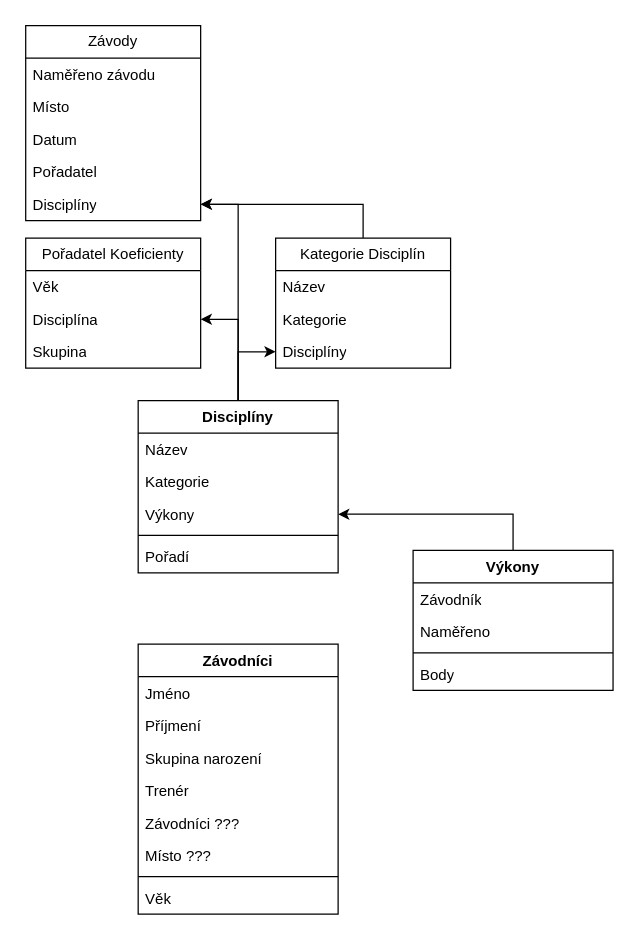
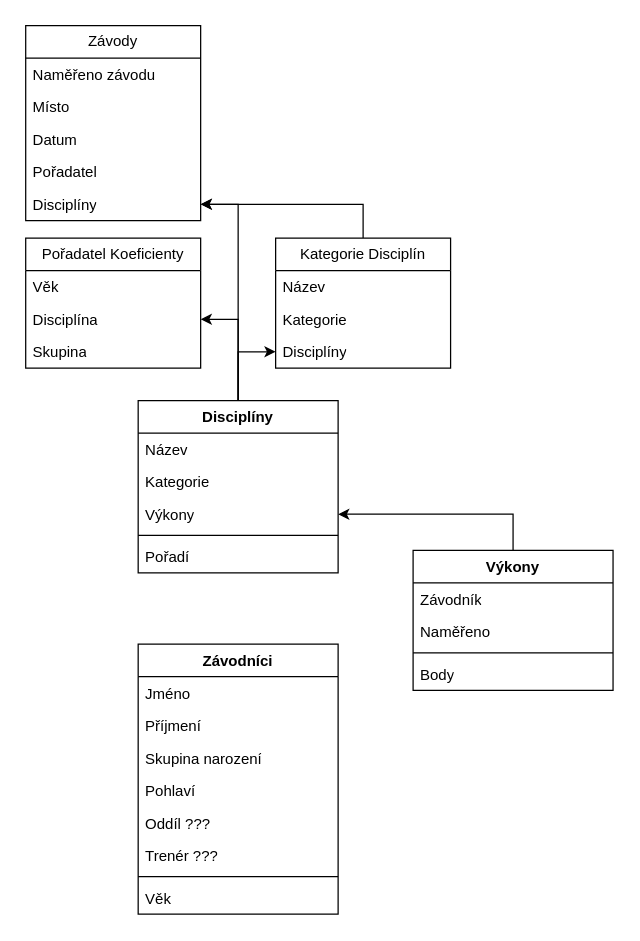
  <mxCell id="0" />
  <mxCell id="1" parent="0" />
  <mxCell id="2" value="Pořadatel Koeficienty" style="swimlane;fontStyle=0;childLayout=stackLayout;horizontal=1;startSize=26;fillColor=none;horizontalStack=0;resizeParent=1;resizeParentMax=0;resizeLast=0;collapsible=1;marginBottom=0;whiteSpace=wrap;html=1;" vertex="1" parent="1"><mxGeometry x="20" y="190" width="140" height="104" as="geometry" /></mxCell>
  <mxCell id="3" value="Věk" style="text;strokeColor=none;fillColor=none;align=left;verticalAlign=top;spacingLeft=4;spacingRight=4;overflow=hidden;rotatable=0;points=[[0,0.5],[1,0.5]];portConstraint=eastwest;whiteSpace=wrap;html=1;" vertex="1" parent="2"><mxGeometry y="26" width="140" height="26" as="geometry" /></mxCell>
  <mxCell id="4" value="Disciplína" style="text;strokeColor=none;fillColor=none;align=left;verticalAlign=top;spacingLeft=4;spacingRight=4;overflow=hidden;rotatable=0;points=[[0,0.5],[1,0.5]];portConstraint=eastwest;whiteSpace=wrap;html=1;" vertex="1" parent="2"><mxGeometry y="52" width="140" height="26" as="geometry" /></mxCell>
  <mxCell id="5" value="Skupina" style="text;strokeColor=none;fillColor=none;align=left;verticalAlign=top;spacingLeft=4;spacingRight=4;overflow=hidden;rotatable=0;points=[[0,0.5],[1,0.5]];portConstraint=eastwest;whiteSpace=wrap;html=1;" vertex="1" parent="2"><mxGeometry y="78" width="140" height="26" as="geometry" /></mxCell>
  <mxCell id="6" value="Závody" style="swimlane;fontStyle=0;childLayout=stackLayout;horizontal=1;startSize=26;fillColor=none;horizontalStack=0;resizeParent=1;resizeParentMax=0;resizeLast=0;collapsible=1;marginBottom=0;whiteSpace=wrap;html=1;" vertex="1" parent="1"><mxGeometry x="20" y="20" width="140" height="156" as="geometry" /></mxCell>
  <mxCell id="7" value="Naměřeno závodu" style="text;strokeColor=none;fillColor=none;align=left;verticalAlign=top;spacingLeft=4;spacingRight=4;overflow=hidden;rotatable=0;points=[[0,0.5],[1,0.5]];portConstraint=eastwest;whiteSpace=wrap;html=1;" vertex="1" parent="6"><mxGeometry y="26" width="140" height="26" as="geometry" /></mxCell>
  <mxCell id="8" value="Místo" style="text;strokeColor=none;fillColor=none;align=left;verticalAlign=top;spacingLeft=4;spacingRight=4;overflow=hidden;rotatable=0;points=[[0,0.5],[1,0.5]];portConstraint=eastwest;whiteSpace=wrap;html=1;" vertex="1" parent="6"><mxGeometry y="52" width="140" height="26" as="geometry" /></mxCell>
  <mxCell id="9" value="Datum" style="text;strokeColor=none;fillColor=none;align=left;verticalAlign=top;spacingLeft=4;spacingRight=4;overflow=hidden;rotatable=0;points=[[0,0.5],[1,0.5]];portConstraint=eastwest;whiteSpace=wrap;html=1;" vertex="1" parent="6"><mxGeometry y="78" width="140" height="26" as="geometry" /></mxCell>
  <mxCell id="10" value="Pořadatel" style="text;strokeColor=none;fillColor=none;align=left;verticalAlign=top;spacingLeft=4;spacingRight=4;overflow=hidden;rotatable=0;points=[[0,0.5],[1,0.5]];portConstraint=eastwest;whiteSpace=wrap;html=1;" vertex="1" parent="6"><mxGeometry y="104" width="140" height="26" as="geometry" /></mxCell>
  <mxCell id="11" value="Disciplíny" style="text;strokeColor=none;fillColor=none;align=left;verticalAlign=top;spacingLeft=4;spacingRight=4;overflow=hidden;rotatable=0;points=[[0,0.5],[1,0.5]];portConstraint=eastwest;whiteSpace=wrap;html=1;" vertex="1" parent="6"><mxGeometry y="130" width="140" height="26" as="geometry" /></mxCell>
  <mxCell id="12" style="edgeStyle=orthogonalEdgeStyle;rounded=0;orthogonalLoop=1;jettySize=auto;html=1;entryX=1;entryY=0.5;entryDx=0;entryDy=0;" edge="1" parent="1" source="13" target="11"><mxGeometry relative="1" as="geometry" /></mxCell>
  <mxCell id="13" value="Kategorie Disciplín" style="swimlane;fontStyle=0;childLayout=stackLayout;horizontal=1;startSize=26;fillColor=none;horizontalStack=0;resizeParent=1;resizeParentMax=0;resizeLast=0;collapsible=1;marginBottom=0;whiteSpace=wrap;html=1;" vertex="1" parent="1"><mxGeometry x="220" y="190" width="140" height="104" as="geometry" /></mxCell>
  <mxCell id="14" value="Název" style="text;strokeColor=none;fillColor=none;align=left;verticalAlign=top;spacingLeft=4;spacingRight=4;overflow=hidden;rotatable=0;points=[[0,0.5],[1,0.5]];portConstraint=eastwest;whiteSpace=wrap;html=1;" vertex="1" parent="13"><mxGeometry y="26" width="140" height="26" as="geometry" /></mxCell>
  <mxCell id="15" value="Kategorie" style="text;strokeColor=none;fillColor=none;align=left;verticalAlign=top;spacingLeft=4;spacingRight=4;overflow=hidden;rotatable=0;points=[[0,0.5],[1,0.5]];portConstraint=eastwest;whiteSpace=wrap;html=1;" vertex="1" parent="13"><mxGeometry y="52" width="140" height="26" as="geometry" /></mxCell>
  <mxCell id="16" value="Disciplíny" style="text;strokeColor=none;fillColor=none;align=left;verticalAlign=top;spacingLeft=4;spacingRight=4;overflow=hidden;rotatable=0;points=[[0,0.5],[1,0.5]];portConstraint=eastwest;whiteSpace=wrap;html=1;" vertex="1" parent="13"><mxGeometry y="78" width="140" height="26" as="geometry" /></mxCell>
  <mxCell id="17" style="edgeStyle=orthogonalEdgeStyle;rounded=0;orthogonalLoop=1;jettySize=auto;html=1;entryX=1;entryY=0.5;entryDx=0;entryDy=0;" edge="1" parent="1" source="20" target="11"><mxGeometry relative="1" as="geometry" /></mxCell>
  <mxCell id="18" style="edgeStyle=orthogonalEdgeStyle;rounded=0;orthogonalLoop=1;jettySize=auto;html=1;entryX=0;entryY=0.5;entryDx=0;entryDy=0;" edge="1" parent="1" source="20" target="16"><mxGeometry relative="1" as="geometry"><Array as="points"><mxPoint x="190" y="281" /></Array></mxGeometry></mxCell>
  <mxCell id="19" style="edgeStyle=orthogonalEdgeStyle;rounded=0;orthogonalLoop=1;jettySize=auto;html=1;entryX=1;entryY=0.5;entryDx=0;entryDy=0;" edge="1" parent="1" source="20" target="4"><mxGeometry relative="1" as="geometry" /></mxCell>
  <mxCell id="20" value="Disciplíny" style="swimlane;fontStyle=1;align=center;verticalAlign=top;childLayout=stackLayout;horizontal=1;startSize=26;horizontalStack=0;resizeParent=1;resizeParentMax=0;resizeLast=0;collapsible=1;marginBottom=0;whiteSpace=wrap;html=1;" vertex="1" parent="1"><mxGeometry x="110" y="320" width="160" height="138" as="geometry" /></mxCell>
  <mxCell id="21" value="Název" style="text;strokeColor=none;fillColor=none;align=left;verticalAlign=top;spacingLeft=4;spacingRight=4;overflow=hidden;rotatable=0;points=[[0,0.5],[1,0.5]];portConstraint=eastwest;whiteSpace=wrap;html=1;" vertex="1" parent="20"><mxGeometry y="26" width="160" height="26" as="geometry" /></mxCell>
  <mxCell id="22" value="Kategorie" style="text;strokeColor=none;fillColor=none;align=left;verticalAlign=top;spacingLeft=4;spacingRight=4;overflow=hidden;rotatable=0;points=[[0,0.5],[1,0.5]];portConstraint=eastwest;whiteSpace=wrap;html=1;" vertex="1" parent="20"><mxGeometry y="52" width="160" height="26" as="geometry" /></mxCell>
  <mxCell id="23" value="Výkony" style="text;strokeColor=none;fillColor=none;align=left;verticalAlign=top;spacingLeft=4;spacingRight=4;overflow=hidden;rotatable=0;points=[[0,0.5],[1,0.5]];portConstraint=eastwest;whiteSpace=wrap;html=1;" vertex="1" parent="20"><mxGeometry y="78" width="160" height="26" as="geometry" /></mxCell>
  <mxCell id="24" value="" style="line;strokeWidth=1;fillColor=none;align=left;verticalAlign=middle;spacingTop=-1;spacingLeft=3;spacingRight=3;rotatable=0;labelPosition=right;points=[];portConstraint=eastwest;strokeColor=inherit;" vertex="1" parent="20"><mxGeometry y="104" width="160" height="8" as="geometry" /></mxCell>
  <mxCell id="25" value="Pořadí" style="text;strokeColor=none;fillColor=none;align=left;verticalAlign=top;spacingLeft=4;spacingRight=4;overflow=hidden;rotatable=0;points=[[0,0.5],[1,0.5]];portConstraint=eastwest;whiteSpace=wrap;html=1;" vertex="1" parent="20"><mxGeometry y="112" width="160" height="26" as="geometry" /></mxCell>
  <mxCell id="26" style="edgeStyle=orthogonalEdgeStyle;rounded=0;orthogonalLoop=1;jettySize=auto;html=1;entryX=1;entryY=0.5;entryDx=0;entryDy=0;" edge="1" parent="1" source="27" target="23"><mxGeometry relative="1" as="geometry" /></mxCell>
  <mxCell id="27" value="Výkony" style="swimlane;fontStyle=1;align=center;verticalAlign=top;childLayout=stackLayout;horizontal=1;startSize=26;horizontalStack=0;resizeParent=1;resizeParentMax=0;resizeLast=0;collapsible=1;marginBottom=0;whiteSpace=wrap;html=1;" vertex="1" parent="1"><mxGeometry x="330" y="440" width="160" height="112" as="geometry" /></mxCell>
  <mxCell id="28" value="Závodník" style="text;strokeColor=none;fillColor=none;align=left;verticalAlign=top;spacingLeft=4;spacingRight=4;overflow=hidden;rotatable=0;points=[[0,0.5],[1,0.5]];portConstraint=eastwest;whiteSpace=wrap;html=1;" vertex="1" parent="27"><mxGeometry y="26" width="160" height="26" as="geometry" /></mxCell>
  <mxCell id="29" value="Naměřeno" style="text;strokeColor=none;fillColor=none;align=left;verticalAlign=top;spacingLeft=4;spacingRight=4;overflow=hidden;rotatable=0;points=[[0,0.5],[1,0.5]];portConstraint=eastwest;whiteSpace=wrap;html=1;" vertex="1" parent="27"><mxGeometry y="52" width="160" height="26" as="geometry" /></mxCell>
  <mxCell id="30" value="" style="line;strokeWidth=1;fillColor=none;align=left;verticalAlign=middle;spacingTop=-1;spacingLeft=3;spacingRight=3;rotatable=0;labelPosition=right;points=[];portConstraint=eastwest;strokeColor=inherit;" vertex="1" parent="27"><mxGeometry y="78" width="160" height="8" as="geometry" /></mxCell>
  <mxCell id="31" value="Body" style="text;strokeColor=none;fillColor=none;align=left;verticalAlign=top;spacingLeft=4;spacingRight=4;overflow=hidden;rotatable=0;points=[[0,0.5],[1,0.5]];portConstraint=eastwest;whiteSpace=wrap;html=1;" vertex="1" parent="27"><mxGeometry y="86" width="160" height="26" as="geometry" /></mxCell>
  <mxCell id="32" value="Závodníci" style="swimlane;fontStyle=1;align=center;verticalAlign=top;childLayout=stackLayout;horizontal=1;startSize=26;horizontalStack=0;resizeParent=1;resizeParentMax=0;resizeLast=0;collapsible=1;marginBottom=0;whiteSpace=wrap;html=1;" vertex="1" parent="1"><mxGeometry x="110" y="515" width="160" height="216" as="geometry" /></mxCell>
  <mxCell id="33" value="Jméno" style="text;strokeColor=none;fillColor=none;align=left;verticalAlign=top;spacingLeft=4;spacingRight=4;overflow=hidden;rotatable=0;points=[[0,0.5],[1,0.5]];portConstraint=eastwest;whiteSpace=wrap;html=1;" vertex="1" parent="32"><mxGeometry y="26" width="160" height="26" as="geometry" /></mxCell>
  <mxCell id="34" value="Příjmení" style="text;strokeColor=none;fillColor=none;align=left;verticalAlign=top;spacingLeft=4;spacingRight=4;overflow=hidden;rotatable=0;points=[[0,0.5],[1,0.5]];portConstraint=eastwest;whiteSpace=wrap;html=1;" vertex="1" parent="32"><mxGeometry y="52" width="160" height="26" as="geometry" /></mxCell>
  <mxCell id="35" value="Skupina narození" style="text;strokeColor=none;fillColor=none;align=left;verticalAlign=top;spacingLeft=4;spacingRight=4;overflow=hidden;rotatable=0;points=[[0,0.5],[1,0.5]];portConstraint=eastwest;whiteSpace=wrap;html=1;" vertex="1" parent="32"><mxGeometry y="78" width="160" height="26" as="geometry" /></mxCell>
- <mxCell id="36" value="Trenér" style="text;strokeColor=none;fillColor=none;align=left;verticalAlign=top;spacingLeft=4;spacingRight=4;overflow=hidden;rotatable=0;points=[[0,0.5],[1,0.5]];portConstraint=eastwest;whiteSpace=wrap;html=1;" vertex="1" parent="32"><mxGeometry y="104" width="160" height="26" as="geometry" /></mxCell>
- <mxCell id="37" value="Závodníci ???" style="text;strokeColor=none;fillColor=none;align=left;verticalAlign=top;spacingLeft=4;spacingRight=4;overflow=hidden;rotatable=0;points=[[0,0.5],[1,0.5]];portConstraint=eastwest;whiteSpace=wrap;html=1;" vertex="1" parent="32"><mxGeometry y="130" width="160" height="26" as="geometry" /></mxCell>
- <mxCell id="38" value="Místo ???" style="text;strokeColor=none;fillColor=none;align=left;verticalAlign=top;spacingLeft=4;spacingRight=4;overflow=hidden;rotatable=0;points=[[0,0.5],[1,0.5]];portConstraint=eastwest;whiteSpace=wrap;html=1;" vertex="1" parent="32"><mxGeometry y="156" width="160" height="26" as="geometry" /></mxCell>
+ <mxCell id="36" value="Pohlaví" style="text;strokeColor=none;fillColor=none;align=left;verticalAlign=top;spacingLeft=4;spacingRight=4;overflow=hidden;rotatable=0;points=[[0,0.5],[1,0.5]];portConstraint=eastwest;whiteSpace=wrap;html=1;" vertex="1" parent="32"><mxGeometry y="104" width="160" height="26" as="geometry" /></mxCell>
+ <mxCell id="37" value="Oddíl ???" style="text;strokeColor=none;fillColor=none;align=left;verticalAlign=top;spacingLeft=4;spacingRight=4;overflow=hidden;rotatable=0;points=[[0,0.5],[1,0.5]];portConstraint=eastwest;whiteSpace=wrap;html=1;" vertex="1" parent="32"><mxGeometry y="130" width="160" height="26" as="geometry" /></mxCell>
+ <mxCell id="38" value="Trenér ???" style="text;strokeColor=none;fillColor=none;align=left;verticalAlign=top;spacingLeft=4;spacingRight=4;overflow=hidden;rotatable=0;points=[[0,0.5],[1,0.5]];portConstraint=eastwest;whiteSpace=wrap;html=1;" vertex="1" parent="32"><mxGeometry y="156" width="160" height="26" as="geometry" /></mxCell>
  <mxCell id="39" value="" style="line;strokeWidth=1;fillColor=none;align=left;verticalAlign=middle;spacingTop=-1;spacingLeft=3;spacingRight=3;rotatable=0;labelPosition=right;points=[];portConstraint=eastwest;strokeColor=inherit;" vertex="1" parent="32"><mxGeometry y="182" width="160" height="8" as="geometry" /></mxCell>
  <mxCell id="40" value="Věk" style="text;strokeColor=none;fillColor=none;align=left;verticalAlign=top;spacingLeft=4;spacingRight=4;overflow=hidden;rotatable=0;points=[[0,0.5],[1,0.5]];portConstraint=eastwest;whiteSpace=wrap;html=1;" vertex="1" parent="32"><mxGeometry y="190" width="160" height="26" as="geometry" /></mxCell>
